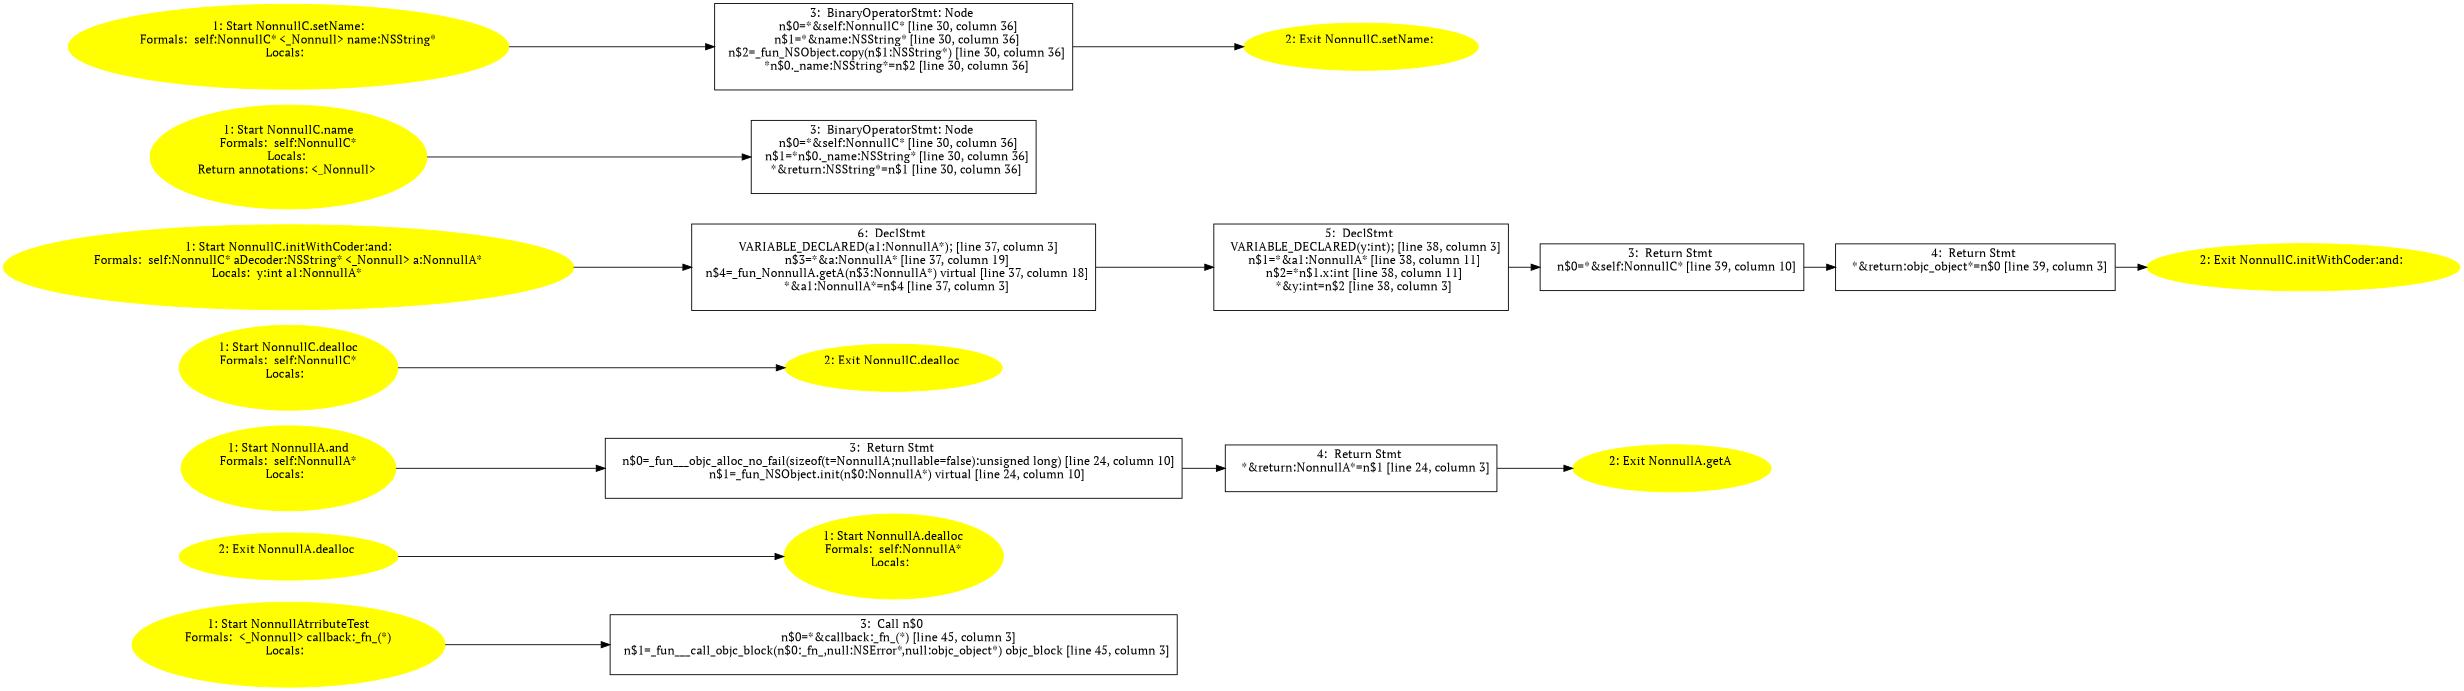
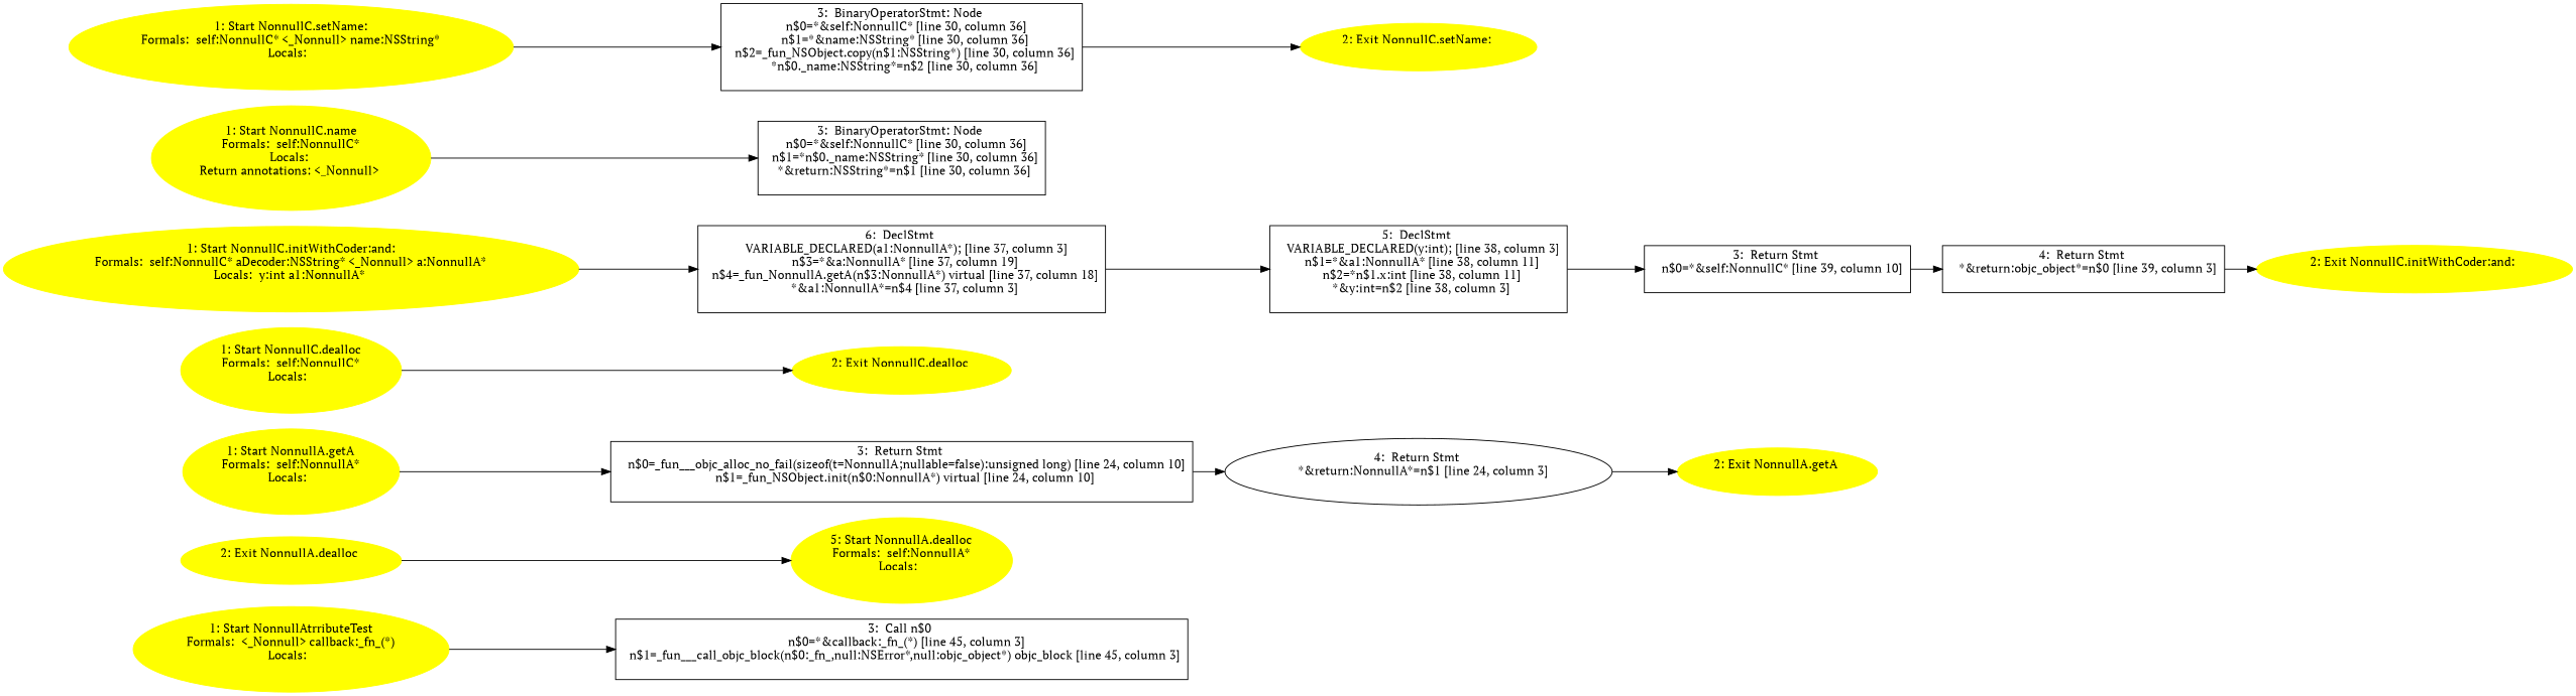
  digraph {
    fontname="PT Serif"
    rankdir=LR
    node [color=yellow fontname="PT Serif" style=filled]
    edge [fontname="PT Serif"]
    n1 [label="1: Start NonnullAtrributeTest\nFormals:  <_Nonnull> callback:_fn_(*)\nLocals:  \n  "]
    n2 [label="3:  Call n$0 \n   n$0=*&callback:_fn_(*) [line 45, column 3]\n  n$1=_fun___call_objc_block(n$0:_fn_,null:NSError*,null:objc_object*) objc_block [line 45, column 3]\n " shape=box color="" style=""]
-   n3 [label="1: Start NonnullA.dealloc\nFormals:  self:NonnullA*\nLocals:  \n  "]
+   n3 [label="5: Start NonnullA.dealloc\nFormals:  self:NonnullA*\nLocals:  \n  "]
    n4 [label="2: Exit NonnullA.dealloc \n  "]
-   n5 [label="1: Start NonnullA.and\nFormals:  self:NonnullA*\nLocals:  \n  "]
+   n5 [label="1: Start NonnullA.getA\nFormals:  self:NonnullA*\nLocals:  \n  "]
    n6 [label="3:  Return Stmt \n   n$0=_fun___objc_alloc_no_fail(sizeof(t=NonnullA;nullable=false):unsigned long) [line 24, column 10]\n  n$1=_fun_NSObject.init(n$0:NonnullA*) virtual [line 24, column 10]\n " shape=box color="" style=""]
-   n7 [label="4:  Return Stmt \n   *&return:NonnullA*=n$1 [line 24, column 3]\n " shape=box color="" style=""]
+   n7 [label="4:  Return Stmt \n   *&return:NonnullA*=n$1 [line 24, column 3]\n " shape=ellipse color="" style=""]
    n8 [label="2: Exit NonnullA.getA \n  "]
    n9 [label="1: Start NonnullC.dealloc\nFormals:  self:NonnullC*\nLocals:  \n  "]
    n10 [label="2: Exit NonnullC.dealloc \n  "]
    n11 [label="1: Start NonnullC.initWithCoder:and:\nFormals:  self:NonnullC* aDecoder:NSString* <_Nonnull> a:NonnullA*\nLocals:  y:int a1:NonnullA* \n  "]
    n12 [label="6:  DeclStmt \n   VARIABLE_DECLARED(a1:NonnullA*); [line 37, column 3]\n  n$3=*&a:NonnullA* [line 37, column 19]\n  n$4=_fun_NonnullA.getA(n$3:NonnullA*) virtual [line 37, column 18]\n  *&a1:NonnullA*=n$4 [line 37, column 3]\n " shape=box color="" style=""]
    n13 [label="5:  DeclStmt \n   VARIABLE_DECLARED(y:int); [line 38, column 3]\n  n$1=*&a1:NonnullA* [line 38, column 11]\n  n$2=*n$1.x:int [line 38, column 11]\n  *&y:int=n$2 [line 38, column 3]\n " shape=box color="" style=""]
    n14 [label="3:  Return Stmt \n   n$0=*&self:NonnullC* [line 39, column 10]\n " shape=box color="" style=""]
    n15 [label="2: Exit NonnullC.initWithCoder:and: \n  "]
    n16 [label="4:  Return Stmt \n   *&return:objc_object*=n$0 [line 39, column 3]\n " shape=box color="" style=""]
    n17 [label="1: Start NonnullC.name\nFormals:  self:NonnullC*\nLocals: \nReturn annotations: <_Nonnull> \n  "]
    n18 [label="3:  BinaryOperatorStmt: Node \n   n$0=*&self:NonnullC* [line 30, column 36]\n  n$1=*n$0._name:NSString* [line 30, column 36]\n  *&return:NSString*=n$1 [line 30, column 36]\n " shape=box color="" style=""]
    n19 [label="1: Start NonnullC.setName:\nFormals:  self:NonnullC* <_Nonnull> name:NSString*\nLocals:  \n  "]
    n20 [label="3:  BinaryOperatorStmt: Node \n   n$0=*&self:NonnullC* [line 30, column 36]\n  n$1=*&name:NSString* [line 30, column 36]\n  n$2=_fun_NSObject.copy(n$1:NSString*) [line 30, column 36]\n  *n$0._name:NSString*=n$2 [line 30, column 36]\n " shape=box color="" style=""]
    n21 [label="2: Exit NonnullC.setName: \n  "]
    n1 -> n2
    n4 -> n3
    n5 -> n6
    n6 -> n7
    n7 -> n8
    n9 -> n10
    n11 -> n12
    n12 -> n13
    n13 -> n14
    n14 -> n16
    n16 -> n15
    n17 -> n18
    n19 -> n20
    n20 -> n21
  }
